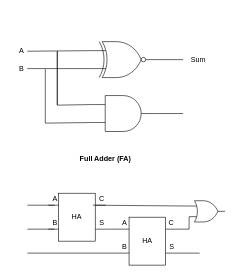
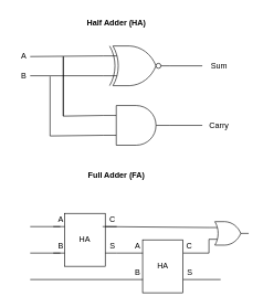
  <mxCell id="0" />
  <mxCell id="1" parent="0" />
  <mxCell id="2" value="&lt;b&gt;Full Adder (FA)&lt;/b&gt;" style="text;html=1;align=center;verticalAlign=middle;resizable=0;points=[];autosize=1;strokeColor=none;fillColor=none;" vertex="1" parent="1"><mxGeometry x="120" y="250" width="110" height="30" as="geometry" /></mxCell>
  <mxCell id="3" value="" style="group" vertex="1" connectable="0" parent="1"><mxGeometry x="20" y="20" width="335" height="199" as="geometry" /></mxCell>
  <mxCell id="4" style="edgeStyle=none;html=1;exitX=1;exitY=0.5;exitDx=0;exitDy=0;exitPerimeter=0;endArrow=none;endFill=0;" edge="1" parent="3" source="7"><mxGeometry relative="1" as="geometry"><mxPoint x="285" y="79" as="targetPoint" /><mxPoint x="235" y="83" as="sourcePoint" /></mxGeometry></mxCell>
  <mxCell id="5" style="edgeStyle=none;html=1;exitX=0;exitY=0.25;exitDx=0;exitDy=0;exitPerimeter=0;endArrow=none;endFill=0;" edge="1" parent="3"><mxGeometry relative="1" as="geometry"><mxPoint x="25" y="65" as="targetPoint" /><mxPoint x="135" y="64" as="sourcePoint" /><Array as="points" /></mxGeometry></mxCell>
  <mxCell id="6" style="edgeStyle=none;html=1;exitX=0;exitY=0.75;exitDx=0;exitDy=0;exitPerimeter=0;endArrow=none;endFill=0;" edge="1" parent="3" source="7"><mxGeometry relative="1" as="geometry"><mxPoint x="25" y="94" as="targetPoint" /></mxGeometry></mxCell>
  <mxCell id="7" value="" style="verticalLabelPosition=bottom;shadow=0;dashed=0;align=center;html=1;verticalAlign=top;shape=mxgraph.electrical.logic_gates.logic_gate;operation=xor;negating=1;negSize=0.15;" vertex="1" parent="3"><mxGeometry x="135" y="49" width="100" height="60" as="geometry" /></mxCell>
  <mxCell id="8" style="edgeStyle=none;html=1;exitX=0;exitY=0.25;exitDx=0;exitDy=0;exitPerimeter=0;endArrow=none;endFill=0;" edge="1" parent="3" source="11"><mxGeometry relative="1" as="geometry"><mxPoint x="75" y="155" as="targetPoint" /></mxGeometry></mxCell>
  <mxCell id="9" style="edgeStyle=none;html=1;exitX=1;exitY=0.5;exitDx=0;exitDy=0;exitPerimeter=0;endArrow=none;endFill=0;" edge="1" parent="3" source="11"><mxGeometry relative="1" as="geometry"><mxPoint x="285" y="169" as="targetPoint" /></mxGeometry></mxCell>
  <mxCell id="10" style="edgeStyle=none;html=1;exitX=0;exitY=0.75;exitDx=0;exitDy=0;exitPerimeter=0;endArrow=none;endFill=0;" edge="1" parent="3" source="11"><mxGeometry relative="1" as="geometry"><mxPoint x="55" y="185" as="targetPoint" /></mxGeometry></mxCell>
  <mxCell id="11" value="" style="verticalLabelPosition=bottom;shadow=0;dashed=0;align=center;html=1;verticalAlign=top;shape=mxgraph.electrical.logic_gates.logic_gate;operation=and;" vertex="1" parent="3"><mxGeometry x="135" y="139" width="100" height="60" as="geometry" /></mxCell>
  <mxCell id="12" value="" style="endArrow=none;html=1;" edge="1" parent="3"><mxGeometry width="50" height="50" relative="1" as="geometry"><mxPoint x="75" y="155" as="sourcePoint" /><mxPoint x="75" y="65" as="targetPoint" /></mxGeometry></mxCell>
  <mxCell id="13" value="" style="endArrow=none;html=1;" edge="1" parent="3"><mxGeometry width="50" height="50" relative="1" as="geometry"><mxPoint x="75" y="155" as="sourcePoint" /><mxPoint x="75.0" y="65" as="targetPoint" /></mxGeometry></mxCell>
  <mxCell id="14" value="" style="endArrow=none;html=1;" edge="1" parent="3"><mxGeometry width="50" height="50" relative="1" as="geometry"><mxPoint x="55" y="185" as="sourcePoint" /><mxPoint x="55" y="95" as="targetPoint" /></mxGeometry></mxCell>
  <mxCell id="15" value="A" style="text;html=1;align=center;verticalAlign=middle;resizable=0;points=[];autosize=1;strokeColor=none;fillColor=none;" vertex="1" parent="3"><mxGeometry y="50" width="30" height="30" as="geometry" /></mxCell>
  <mxCell id="16" value="B" style="text;html=1;align=center;verticalAlign=middle;resizable=0;points=[];autosize=1;strokeColor=none;fillColor=none;" vertex="1" parent="3"><mxGeometry y="80" width="30" height="30" as="geometry" /></mxCell>
  <mxCell id="17" value="Sum" style="text;html=1;align=center;verticalAlign=middle;resizable=0;points=[];autosize=1;strokeColor=none;fillColor=none;" vertex="1" parent="3"><mxGeometry x="285" y="64" width="50" height="30" as="geometry" /></mxCell>
+ <mxCell id="18" value="Carry" style="text;html=1;align=center;verticalAlign=middle;resizable=0;points=[];autosize=1;strokeColor=none;fillColor=none;" vertex="1" parent="3"><mxGeometry x="285" y="154" width="50" height="30" as="geometry" /></mxCell>
+ <mxCell id="19" value="&lt;b&gt;Half Adder (HA)&lt;/b&gt;" style="text;html=1;align=center;verticalAlign=middle;resizable=0;points=[];autosize=1;strokeColor=none;fillColor=none;" vertex="1" parent="3"><mxGeometry x="100" width="110" height="30" as="geometry" /></mxCell>
  <mxCell id="20" value="" style="group" vertex="1" connectable="0" parent="1"><mxGeometry x="45" y="317" width="330" height="125" as="geometry" /></mxCell>
  <mxCell id="21" value="" style="group" vertex="1" connectable="0" parent="20"><mxGeometry x="30.507" width="104.597" height="85" as="geometry" /></mxCell>
  <mxCell id="22" style="edgeStyle=none;html=1;exitX=1;exitY=0.25;exitDx=0;exitDy=0;endArrow=none;endFill=0;" edge="1" parent="21" source="26"><mxGeometry relative="1" as="geometry"><mxPoint x="100.239" y="25" as="targetPoint" /></mxGeometry></mxCell>
  <mxCell id="23" style="edgeStyle=none;html=1;exitX=1;exitY=0.75;exitDx=0;exitDy=0;endArrow=none;endFill=0;" edge="1" parent="21" source="26"><mxGeometry relative="1" as="geometry"><mxPoint x="100.239" y="65" as="targetPoint" /></mxGeometry></mxCell>
  <mxCell id="24" style="edgeStyle=none;html=1;exitX=0;exitY=0.25;exitDx=0;exitDy=0;endArrow=none;endFill=0;" edge="1" parent="21" source="26"><mxGeometry relative="1" as="geometry"><mxPoint x="4.358" y="25" as="targetPoint" /></mxGeometry></mxCell>
  <mxCell id="25" style="edgeStyle=none;html=1;exitX=0;exitY=0.75;exitDx=0;exitDy=0;endArrow=none;endFill=0;" edge="1" parent="21" source="26"><mxGeometry relative="1" as="geometry"><mxPoint x="4.358" y="65" as="targetPoint" /></mxGeometry></mxCell>
  <mxCell id="26" value="HA" style="rounded=0;whiteSpace=wrap;html=1;" vertex="1" parent="21"><mxGeometry x="21.791" y="5" width="61.015" height="80" as="geometry" /></mxCell>
  <mxCell id="27" value="A" style="text;html=1;align=center;verticalAlign=middle;resizable=0;points=[];autosize=1;strokeColor=none;fillColor=none;" vertex="1" parent="21"><mxGeometry width="30" height="30" as="geometry" /></mxCell>
  <mxCell id="28" value="B" style="text;html=1;align=center;verticalAlign=middle;resizable=0;points=[];autosize=1;strokeColor=none;fillColor=none;" vertex="1" parent="21"><mxGeometry y="40" width="30" height="30" as="geometry" /></mxCell>
  <mxCell id="29" value="C" style="text;html=1;align=center;verticalAlign=middle;resizable=0;points=[];autosize=1;strokeColor=none;fillColor=none;" vertex="1" parent="21"><mxGeometry x="78.448" y="-1" width="30" height="30" as="geometry" /></mxCell>
  <mxCell id="30" value="S" style="text;html=1;align=center;verticalAlign=middle;resizable=0;points=[];autosize=1;strokeColor=none;fillColor=none;" vertex="1" parent="21"><mxGeometry x="78.448" y="40" width="30" height="30" as="geometry" /></mxCell>
  <mxCell id="31" value="" style="group" vertex="1" connectable="0" parent="20"><mxGeometry x="187.403" y="40" width="142.597" height="85" as="geometry" /></mxCell>
  <mxCell id="32" style="edgeStyle=none;html=1;exitX=1;exitY=0.25;exitDx=0;exitDy=0;endArrow=none;endFill=0;" edge="1" parent="31" source="37"><mxGeometry relative="1" as="geometry"><mxPoint x="82.597" y="25" as="targetPoint" /></mxGeometry></mxCell>
  <mxCell id="33" style="edgeStyle=none;html=1;exitX=1;exitY=0.75;exitDx=0;exitDy=0;endArrow=none;endFill=0;" edge="1" parent="31" source="37"><mxGeometry relative="1" as="geometry"><mxPoint x="100.239" y="65" as="targetPoint" /></mxGeometry></mxCell>
  <mxCell id="34" style="edgeStyle=none;html=1;exitX=0;exitY=0.25;exitDx=0;exitDy=0;endArrow=none;endFill=0;" edge="1" parent="31" source="37"><mxGeometry relative="1" as="geometry"><mxPoint x="4.358" y="25" as="targetPoint" /></mxGeometry></mxCell>
  <mxCell id="35" style="edgeStyle=none;html=1;exitX=0;exitY=0.75;exitDx=0;exitDy=0;endArrow=none;endFill=0;" edge="1" parent="31" source="37"><mxGeometry relative="1" as="geometry"><mxPoint x="4.358" y="65" as="targetPoint" /></mxGeometry></mxCell>
  <mxCell id="36" value="" style="group" vertex="1" connectable="0" parent="31"><mxGeometry x="-37.4" width="108.448" height="85" as="geometry" /></mxCell>
  <mxCell id="37" value="HA" style="rounded=0;whiteSpace=wrap;html=1;" vertex="1" parent="36"><mxGeometry x="19.791" y="5" width="61.015" height="80" as="geometry" /></mxCell>
  <mxCell id="38" value="A" style="text;html=1;align=center;verticalAlign=middle;resizable=0;points=[];autosize=1;strokeColor=none;fillColor=none;" vertex="1" parent="36"><mxGeometry x="-3" width="30" height="30" as="geometry" /></mxCell>
  <mxCell id="39" value="B" style="text;html=1;align=center;verticalAlign=middle;resizable=0;points=[];autosize=1;strokeColor=none;fillColor=none;" vertex="1" parent="36"><mxGeometry x="-3" y="40" width="30" height="30" as="geometry" /></mxCell>
  <mxCell id="40" value="C" style="text;html=1;align=center;verticalAlign=middle;resizable=0;points=[];autosize=1;strokeColor=none;fillColor=none;" vertex="1" parent="36"><mxGeometry x="75.448" width="30" height="30" as="geometry" /></mxCell>
  <mxCell id="41" value="S" style="text;html=1;align=center;verticalAlign=middle;resizable=0;points=[];autosize=1;strokeColor=none;fillColor=none;" vertex="1" parent="36"><mxGeometry x="76.448" y="40" width="30" height="30" as="geometry" /></mxCell>
  <mxCell id="42" value="" style="verticalLabelPosition=bottom;shadow=0;dashed=0;align=center;html=1;verticalAlign=top;shape=mxgraph.electrical.logic_gates.logic_gate;operation=or;" vertex="1" parent="31"><mxGeometry x="82.597" y="-22.5" width="60" height="35.5" as="geometry" /></mxCell>
  <mxCell id="43" value="" style="endArrow=none;html=1;" edge="1" parent="20"><mxGeometry width="50" height="50" relative="1" as="geometry"><mxPoint x="130.746" y="65" as="sourcePoint" /><mxPoint x="170" y="65" as="targetPoint" /></mxGeometry></mxCell>
  <mxCell id="44" value="" style="endArrow=none;html=1;" edge="1" parent="20"><mxGeometry width="50" height="50" relative="1" as="geometry"><mxPoint y="105" as="sourcePoint" /><mxPoint x="170" y="105" as="targetPoint" /></mxGeometry></mxCell>
  <mxCell id="45" value="" style="endArrow=none;html=1;exitX=0.5;exitY=0.833;exitDx=0;exitDy=0;exitPerimeter=0;" edge="1" parent="20" source="28"><mxGeometry width="50" height="50" relative="1" as="geometry"><mxPoint x="165.612" y="125" as="sourcePoint" /><mxPoint y="65" as="targetPoint" /></mxGeometry></mxCell>
  <mxCell id="46" value="" style="endArrow=none;html=1;exitX=0.5;exitY=0.833;exitDx=0;exitDy=0;exitPerimeter=0;" edge="1" parent="20"><mxGeometry width="50" height="50" relative="1" as="geometry"><mxPoint x="45.507" y="25" as="sourcePoint" /><mxPoint y="25.01" as="targetPoint" /></mxGeometry></mxCell>
  <mxCell id="47" style="edgeStyle=none;html=1;exitX=0;exitY=0.25;exitDx=0;exitDy=0;exitPerimeter=0;endArrow=none;endFill=0;entryX=0.013;entryY=0.865;entryDx=0;entryDy=0;entryPerimeter=0;" edge="1" parent="20" source="42" target="29"><mxGeometry relative="1" as="geometry"><mxPoint x="150" y="26.0" as="targetPoint" /></mxGeometry></mxCell>
  <mxCell id="48" value="" style="endArrow=none;html=1;entryX=0;entryY=0.75;entryDx=0;entryDy=0;entryPerimeter=0;endSize=6;" edge="1" parent="1" target="42"><mxGeometry width="50" height="50" relative="1" as="geometry"><mxPoint x="315" y="382" as="sourcePoint" /><mxPoint x="217" y="375" as="targetPoint" /></mxGeometry></mxCell>
